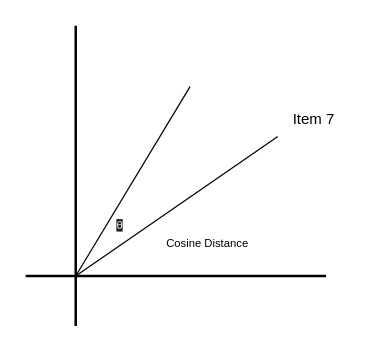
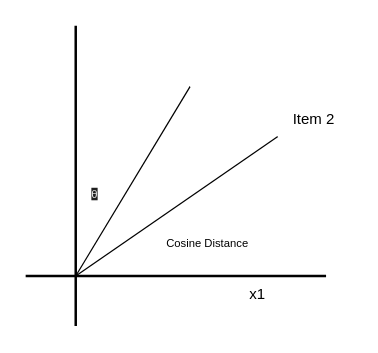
  <mxCell id="0" />
  <mxCell id="1" parent="0" />
  <mxCell id="2" value="" style="endArrow=none;html=1;rounded=0;jumpSize=6;strokeWidth=2;" edge="1" parent="1"><mxGeometry width="50" height="50" relative="1" as="geometry"><mxPoint x="60" y="260" as="sourcePoint" /><mxPoint x="60" y="20" as="targetPoint" /></mxGeometry></mxCell>
  <mxCell id="3" value="" style="endArrow=none;html=1;rounded=0;jumpSize=6;strokeWidth=2;" edge="1" parent="1"><mxGeometry width="50" height="50" relative="1" as="geometry"><mxPoint x="260" y="220" as="sourcePoint" /><mxPoint x="20" y="220" as="targetPoint" /></mxGeometry></mxCell>
  <mxCell id="4" value="" style="endArrow=none;html=1;rounded=0;entryX=0;entryY=1;entryDx=0;entryDy=0;" edge="1" parent="1" target="7"><mxGeometry width="50" height="50" relative="1" as="geometry"><mxPoint x="60" y="220" as="sourcePoint" /><mxPoint x="220" y="110" as="targetPoint" /></mxGeometry></mxCell>
- <mxCell id="5" value="Item 7" style="text;html=1;align=center;verticalAlign=middle;resizable=0;points=[];autosize=1;strokeColor=none;fillColor=none;" vertex="1" parent="1"><mxGeometry x="220" y="80" width="60" height="30" as="geometry" /></mxCell>
+ <mxCell id="5" value="Item 2" style="text;html=1;align=center;verticalAlign=middle;resizable=0;points=[];autosize=1;strokeColor=none;fillColor=none;" vertex="1" parent="1"><mxGeometry x="220" y="80" width="60" height="30" as="geometry" /></mxCell>
  <mxCell id="6" value="" style="endArrow=none;html=1;rounded=0;entryX=0;entryY=1;entryDx=0;entryDy=0;" edge="1" parent="1" target="8"><mxGeometry width="50" height="50" relative="1" as="geometry"><mxPoint x="60" y="220" as="sourcePoint" /><mxPoint x="151.464" y="68.536" as="targetPoint" /></mxGeometry></mxCell>
  <mxCell id="7" value="" style="ellipse;whiteSpace=wrap;html=1;aspect=fixed;fillColor=#FFFFFF;strokeColor=none;gradientColor=#FFFFFF;" vertex="1" parent="1"><mxGeometry x="220" y="100" width="10" height="10" as="geometry" /></mxCell>
  <mxCell id="8" value="" style="ellipse;whiteSpace=wrap;html=1;aspect=fixed;fillColor=#FFFFFF;strokeColor=none;gradientColor=#FFFFFF;" vertex="1" parent="1"><mxGeometry x="150" y="60" width="10" height="10" as="geometry" /></mxCell>
- <mxCell id="10" value="&lt;span style=&quot;color: rgb(232, 232, 232); font-family: &amp;quot;Google Sans&amp;quot;, Arial, sans-serif; font-size: 9px; text-align: left; text-wrap: wrap; background-color: rgb(31, 31, 31);&quot;&gt;θ&lt;/span&gt;" style="text;html=1;align=center;verticalAlign=middle;resizable=0;points=[];autosize=1;strokeColor=none;fillColor=none;fontSize=9;" vertex="1" parent="1"><mxGeometry x="80" y="170" width="30" height="20" as="geometry" /></mxCell>
+ <mxCell id="9" value="x1" style="text;html=1;align=center;verticalAlign=middle;resizable=0;points=[];autosize=1;strokeColor=none;fillColor=none;" vertex="1" parent="1"><mxGeometry x="185" y="220" width="40" height="30" as="geometry" /></mxCell>
+ <mxCell id="10" value="&lt;span style=&quot;color: rgb(232, 232, 232); font-family: &amp;quot;Google Sans&amp;quot;, Arial, sans-serif; font-size: 9px; text-align: left; text-wrap: wrap; background-color: rgb(31, 31, 31);&quot;&gt;θ&lt;/span&gt;" style="text;html=1;align=center;verticalAlign=middle;resizable=0;points=[];autosize=1;strokeColor=none;fillColor=none;fontSize=9;" vertex="1" parent="1"><mxGeometry x="60" y="145" width="30" height="20" as="geometry" /></mxCell>
  <mxCell id="11" value="&lt;font style=&quot;font-size: 9px;&quot;&gt;Cosine Distance&lt;/font&gt;" style="text;html=1;align=center;verticalAlign=middle;resizable=0;points=[];autosize=1;strokeColor=none;fillColor=none;" vertex="1" parent="1"><mxGeometry x="120" y="178" width="90" height="30" as="geometry" /></mxCell>
